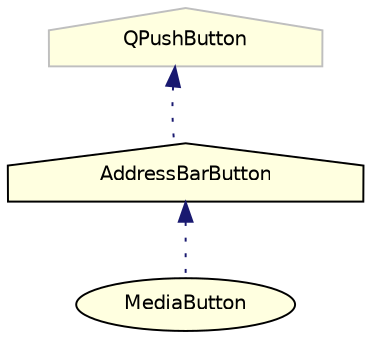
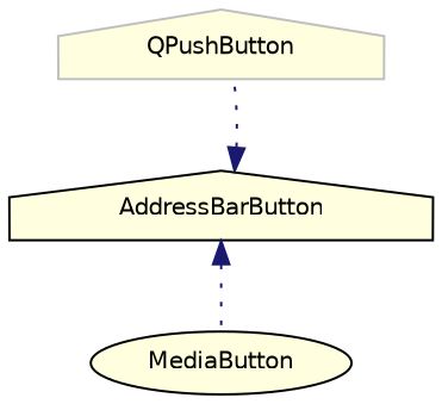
  digraph {
    rankdir=TB
    node [color=black fillcolor=lightyellow fontname=Helvetica fontsize=10 shape=house style=filled]
    edge [color=midnightblue dir=back fontname=Helvetica fontsize=10 labelfontname=Helvetica labelfontsize=10 style=dotted]
    n1 [color=grey75 height=0.2 label=QPushButton width=0.4]
    n2 [height=0.2 label=AddressBarButton width=0.4]
    n3 [height=0.2 label=MediaButton shape=ellipse width=0.4]
-   n1 -> n2
+   n2 -> n1
    n2 -> n3
  }
